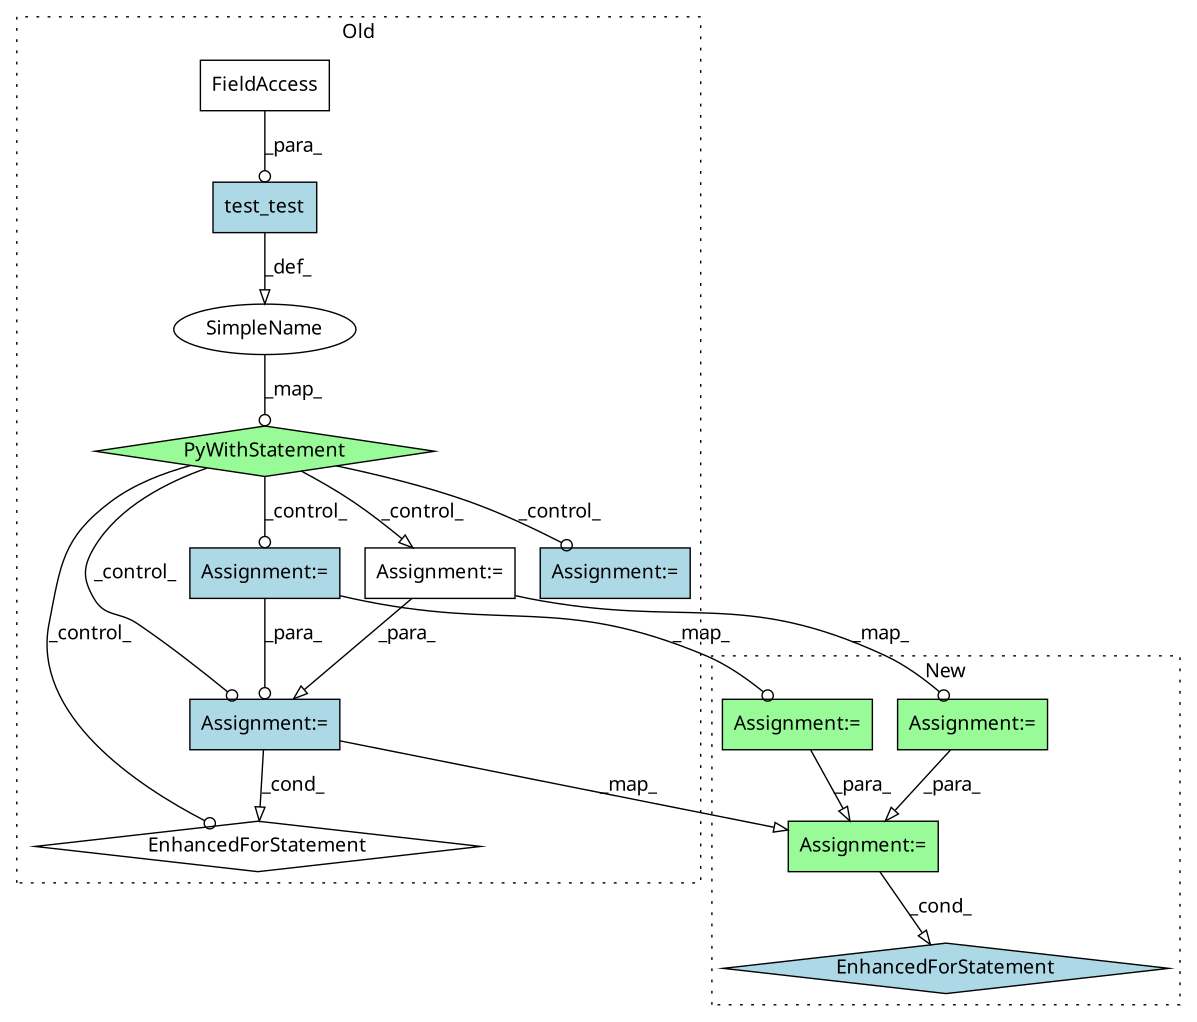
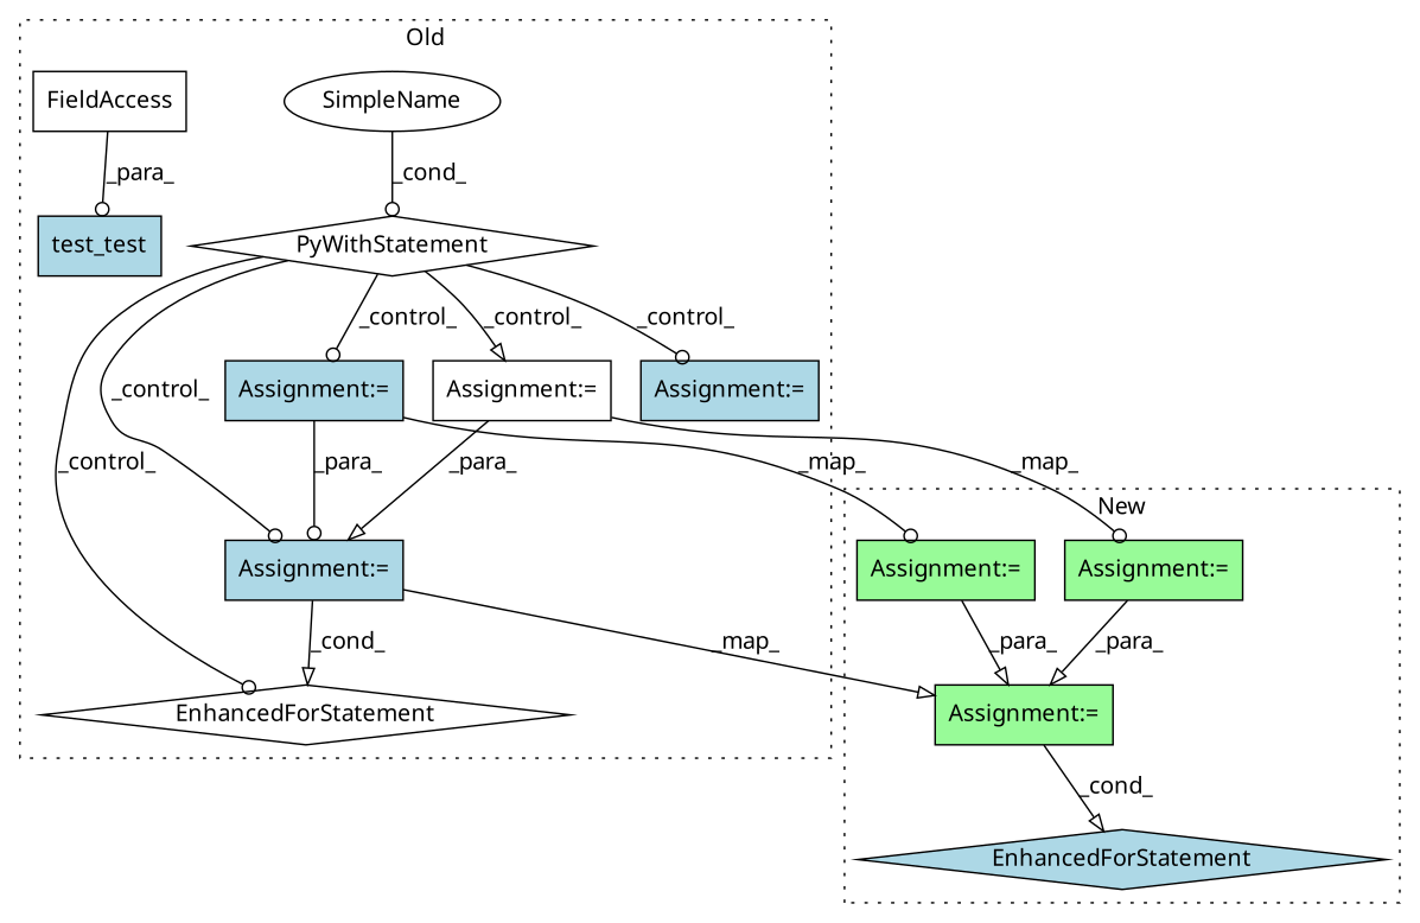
  digraph {
    fontname="Noto Sans"
    node [a=7 fillcolor=lightblue fontname="Noto Sans" l=1 s="21000,21144" shape=box style=filled]
    edge [arrowhead=odot fontname="Noto Sans"]
-   n1 [a=104 fillcolor=palegreen l="10,2" label=PyWithStatement s="20658,20698" shape=diamond]
+   n1 [a=104 fillcolor=white l="10,2" label=PyWithStatement s="20658,20698" shape=diamond]
    n2 [a=70 fillcolor=white l="87,2" label=EnhancedForStatement shape=diamond]
    n3 [a=42 fillcolor=white label=SimpleName shape=ellipse l="" s=""]
    n4 [label="Assignment:=" s=20733]
    n5 [l="87,2" label="Assignment:="]
    n6 [fillcolor=white label="Assignment:=" s=20974]
    n7 [a=32 l="13,1" label=test_test s="20673,20697"]
    n8 [a=22 fillcolor=white l=11 label=FieldAccess s=20686]
    n9 [l=7 label="Assignment:=" s=20712]
    n10 [a=70 l="79,2" label=EnhancedForStatement s="21227,21363" shape=diamond]
    n11 [fillcolor=palegreen label="Assignment:=" s=20966]
    n12 [fillcolor=palegreen l="79,2" label="Assignment:=" s="21227,21363"]
    n13 [fillcolor=palegreen label="Assignment:=" s=21203]
    subgraph cluster_1 {
      label=Old
      style=dotted
      n1
      n2
      n3
      n4
      n5
      n6
      n7
      n8
      n9
    }
    subgraph cluster_2 {
      label=New
      style=dotted
      n10
      n11
      n12
      n13
    }
    n1 -> n2 [label=_control_]
    n1 -> n4 [label=_control_]
    n1 -> n5 [label=_control_]
    n1 -> n6 [arrowhead=onormal label=_control_]
    n1 -> n9 [label=_control_]
-   n3 -> n1 [label=_map_]
+   n3 -> n1 [label=_cond_]
    n4 -> n5 [label=_para_]
    n4 -> n11 [label=_map_]
    n5 -> n2 [arrowhead=onormal label=_cond_]
    n5 -> n12 [arrowhead=onormal label=_map_]
    n6 -> n5 [arrowhead=onormal label=_para_]
    n6 -> n13 [label=_map_]
-   n7 -> n3 [arrowhead=onormal label=_def_]
    n8 -> n7 [label=_para_]
    n11 -> n12 [arrowhead=onormal label=_para_]
    n12 -> n10 [arrowhead=onormal label=_cond_]
    n13 -> n12 [arrowhead=onormal label=_para_]
  }
